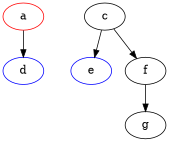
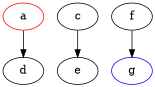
  digraph {
    rankdir=TB
    node [color=blue]
    a [color=red]
-   d
+   d [color=black]
    c [color=""]
-   e
+   e [color=black]
    f [color=""]
-   g [color=black]
+   g
    a -> d
    c -> e
-   c -> f
    f -> g
  }
